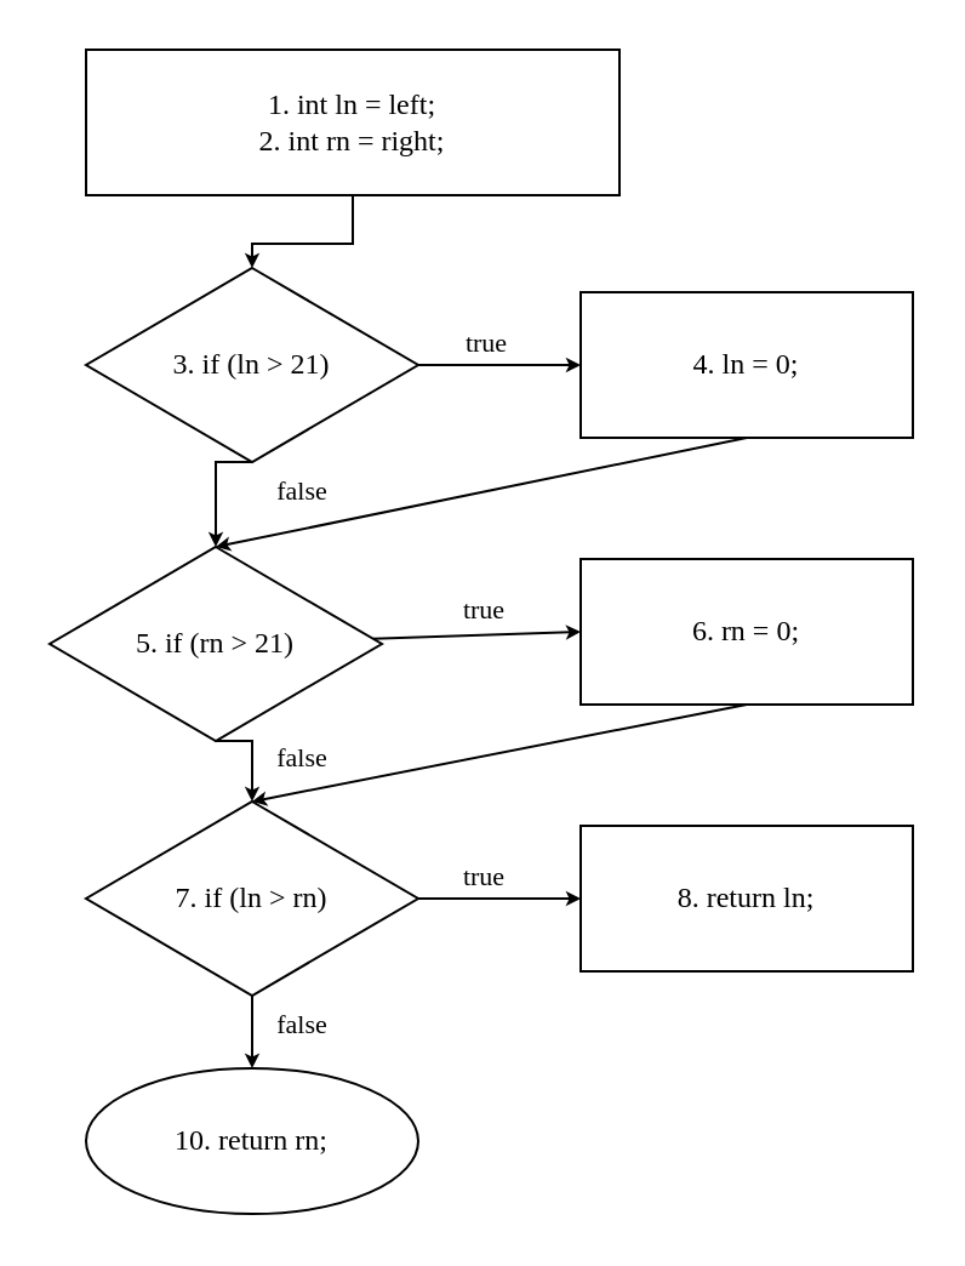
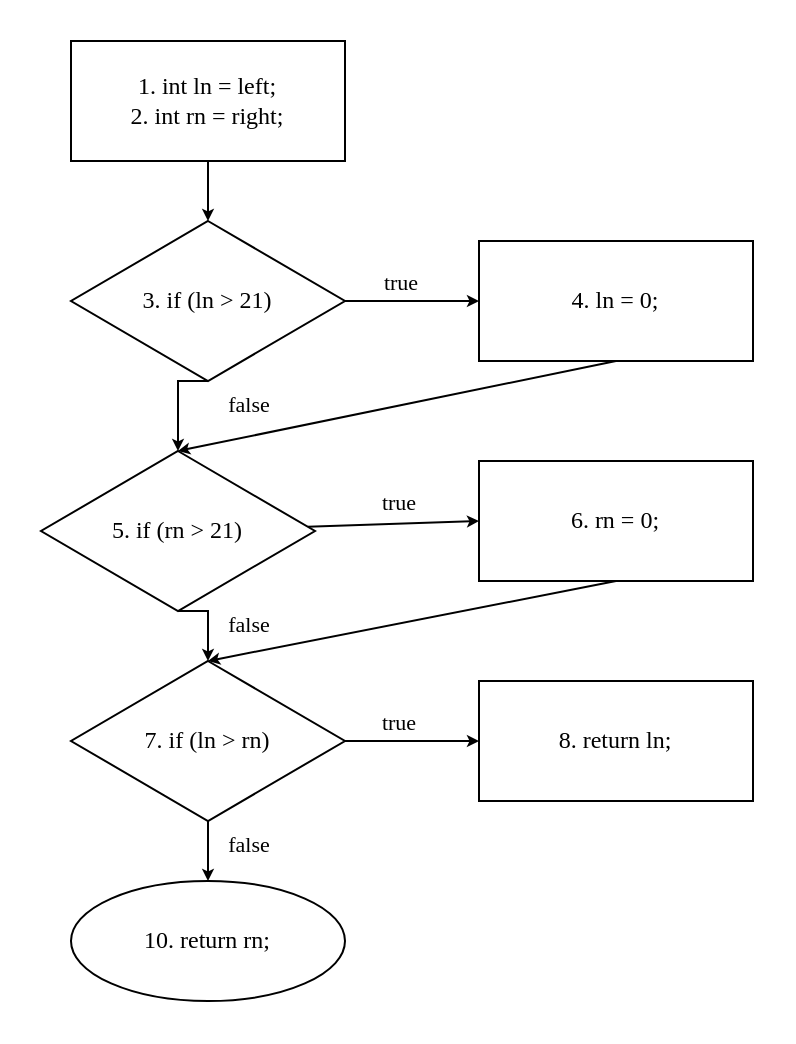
  <mxCell id="0" />
  <mxCell id="1" parent="0" />
  <mxCell id="2" style="edgeStyle=orthogonalEdgeStyle;rounded=0;orthogonalLoop=1;jettySize=auto;html=1;entryX=0.5;entryY=0;entryDx=0;entryDy=0;endSize=3;" edge="1" parent="1" source="3" target="7"><mxGeometry relative="1" as="geometry" /></mxCell>
- <mxCell id="3" value="&lt;font face=&quot;Times New Roman&quot;&gt;1. int ln = left;&lt;br&gt;2. int rn = right;&lt;/font&gt;" style="rounded=0;whiteSpace=wrap;html=1;" vertex="1" parent="1"><mxGeometry x="35" y="20" width="220" height="60" as="geometry" /></mxCell>
+ <mxCell id="3" value="&lt;font face=&quot;Times New Roman&quot;&gt;1. int ln = left;&lt;br&gt;2. int rn = right;&lt;/font&gt;" style="rounded=0;whiteSpace=wrap;html=1;" vertex="1" parent="1"><mxGeometry x="35" y="20" width="137" height="60" as="geometry" /></mxCell>
  <mxCell id="4" style="edgeStyle=orthogonalEdgeStyle;rounded=0;orthogonalLoop=1;jettySize=auto;html=1;exitX=0.5;exitY=1;exitDx=0;exitDy=0;entryX=0.5;entryY=0;entryDx=0;entryDy=0;endSize=3;" edge="1" parent="1" source="7" target="10"><mxGeometry relative="1" as="geometry" /></mxCell>
  <mxCell id="5" style="edgeStyle=none;rounded=0;orthogonalLoop=1;jettySize=auto;html=1;entryX=0;entryY=0.5;entryDx=0;entryDy=0;endSize=3;" edge="1" parent="1" source="7" target="15"><mxGeometry relative="1" as="geometry" /></mxCell>
  <mxCell id="6" value="&lt;font face=&quot;Times New Roman&quot;&gt;true&lt;/font&gt;" style="edgeLabel;html=1;align=center;verticalAlign=middle;resizable=0;points=[];" vertex="1" connectable="0" parent="5"><mxGeometry x="0.251" relative="1" as="geometry"><mxPoint x="-15" y="-10" as="offset" /></mxGeometry></mxCell>
  <mxCell id="7" value="&lt;font face=&quot;Times New Roman&quot;&gt;3. if (ln &amp;gt; 21)&lt;/font&gt;" style="rhombus;whiteSpace=wrap;html=1;" vertex="1" parent="1"><mxGeometry x="35" y="110" width="137" height="80" as="geometry" /></mxCell>
  <mxCell id="8" style="edgeStyle=orthogonalEdgeStyle;rounded=0;orthogonalLoop=1;jettySize=auto;html=1;exitX=0.5;exitY=1;exitDx=0;exitDy=0;entryX=0.5;entryY=0;entryDx=0;entryDy=0;endSize=3;" edge="1" parent="1" source="10" target="13"><mxGeometry relative="1" as="geometry" /></mxCell>
  <mxCell id="9" style="edgeStyle=none;rounded=0;orthogonalLoop=1;jettySize=auto;html=1;entryX=0;entryY=0.5;entryDx=0;entryDy=0;endSize=3;" edge="1" parent="1" source="10" target="16"><mxGeometry relative="1" as="geometry" /></mxCell>
  <mxCell id="10" value="&lt;font face=&quot;Times New Roman&quot;&gt;5. if (rn &amp;gt; 21)&lt;/font&gt;" style="rhombus;whiteSpace=wrap;html=1;" vertex="1" parent="1"><mxGeometry x="20" y="225" width="137" height="80" as="geometry" /></mxCell>
  <mxCell id="11" style="edgeStyle=orthogonalEdgeStyle;rounded=0;orthogonalLoop=1;jettySize=auto;html=1;exitX=0.5;exitY=1;exitDx=0;exitDy=0;entryX=0.5;entryY=0;entryDx=0;entryDy=0;endSize=3;" edge="1" parent="1" source="13" target="18"><mxGeometry relative="1" as="geometry" /></mxCell>
  <mxCell id="12" style="edgeStyle=none;rounded=0;orthogonalLoop=1;jettySize=auto;html=1;endSize=3;" edge="1" parent="1" source="13" target="17"><mxGeometry relative="1" as="geometry" /></mxCell>
  <mxCell id="13" value="&lt;font face=&quot;Times New Roman&quot;&gt;7. if (ln &amp;gt; rn)&lt;/font&gt;" style="rhombus;whiteSpace=wrap;html=1;" vertex="1" parent="1"><mxGeometry x="35" y="330" width="137" height="80" as="geometry" /></mxCell>
  <mxCell id="14" style="rounded=0;orthogonalLoop=1;jettySize=auto;html=1;entryX=0.5;entryY=0;entryDx=0;entryDy=0;exitX=0.5;exitY=1;exitDx=0;exitDy=0;endSize=3;" edge="1" parent="1" source="15" target="10"><mxGeometry relative="1" as="geometry" /></mxCell>
  <mxCell id="15" value="&lt;font face=&quot;Times New Roman&quot;&gt;4. ln = 0;&lt;/font&gt;" style="rounded=0;whiteSpace=wrap;html=1;" vertex="1" parent="1"><mxGeometry x="239" y="120" width="137" height="60" as="geometry" /></mxCell>
  <mxCell id="16" value="&lt;font face=&quot;Times New Roman&quot;&gt;6. rn = 0;&lt;/font&gt;" style="rounded=0;whiteSpace=wrap;html=1;" vertex="1" parent="1"><mxGeometry x="239" y="230" width="137" height="60" as="geometry" /></mxCell>
  <mxCell id="17" value="&lt;font face=&quot;Times New Roman&quot;&gt;8. return ln;&lt;/font&gt;" style="rounded=0;whiteSpace=wrap;html=1;" vertex="1" parent="1"><mxGeometry x="239" y="340" width="137" height="60" as="geometry" /></mxCell>
  <mxCell id="18" value="&lt;font face=&quot;Times New Roman&quot;&gt;10. return rn;&lt;/font&gt;" style="ellipse;whiteSpace=wrap;html=1;" vertex="1" parent="1"><mxGeometry x="35" y="440" width="137" height="60" as="geometry" /></mxCell>
  <mxCell id="19" style="rounded=0;orthogonalLoop=1;jettySize=auto;html=1;entryX=0.5;entryY=0;entryDx=0;entryDy=0;exitX=0.5;exitY=1;exitDx=0;exitDy=0;endSize=3;" edge="1" parent="1" source="16" target="13"><mxGeometry relative="1" as="geometry"><mxPoint x="317.5" y="190" as="sourcePoint" /><mxPoint x="113.5" y="230" as="targetPoint" /></mxGeometry></mxCell>
  <mxCell id="20" value="&lt;font face=&quot;Times New Roman&quot;&gt;true&lt;/font&gt;" style="edgeLabel;html=1;align=center;verticalAlign=middle;resizable=0;points=[];" vertex="1" connectable="0" parent="1"><mxGeometry x="198.999" y="250" as="geometry" /></mxCell>
  <mxCell id="21" value="&lt;font face=&quot;Times New Roman&quot;&gt;true&lt;/font&gt;" style="edgeLabel;html=1;align=center;verticalAlign=middle;resizable=0;points=[];" vertex="1" connectable="0" parent="1"><mxGeometry x="198.999" y="360" as="geometry" /></mxCell>
  <mxCell id="22" value="&lt;font face=&quot;Times New Roman&quot;&gt;false&lt;/font&gt;" style="edgeLabel;html=1;align=center;verticalAlign=middle;resizable=0;points=[];" vertex="1" connectable="0" parent="1"><mxGeometry x="248.999" y="180" as="geometry"><mxPoint x="-125" y="21" as="offset" /></mxGeometry></mxCell>
  <mxCell id="23" value="&lt;font style=&quot;font-size: 11px&quot; face=&quot;Times New Roman&quot;&gt;false&lt;/font&gt;" style="edgeLabel;html=1;align=center;verticalAlign=middle;resizable=0;points=[];" vertex="1" connectable="0" parent="1"><mxGeometry x="248.999" y="290" as="geometry"><mxPoint x="-125" y="21" as="offset" /></mxGeometry></mxCell>
  <mxCell id="24" value="&lt;font face=&quot;Times New Roman&quot;&gt;false&lt;/font&gt;" style="edgeLabel;html=1;align=center;verticalAlign=middle;resizable=0;points=[];" vertex="1" connectable="0" parent="1"><mxGeometry x="248.999" y="400" as="geometry"><mxPoint x="-125" y="21" as="offset" /></mxGeometry></mxCell>
